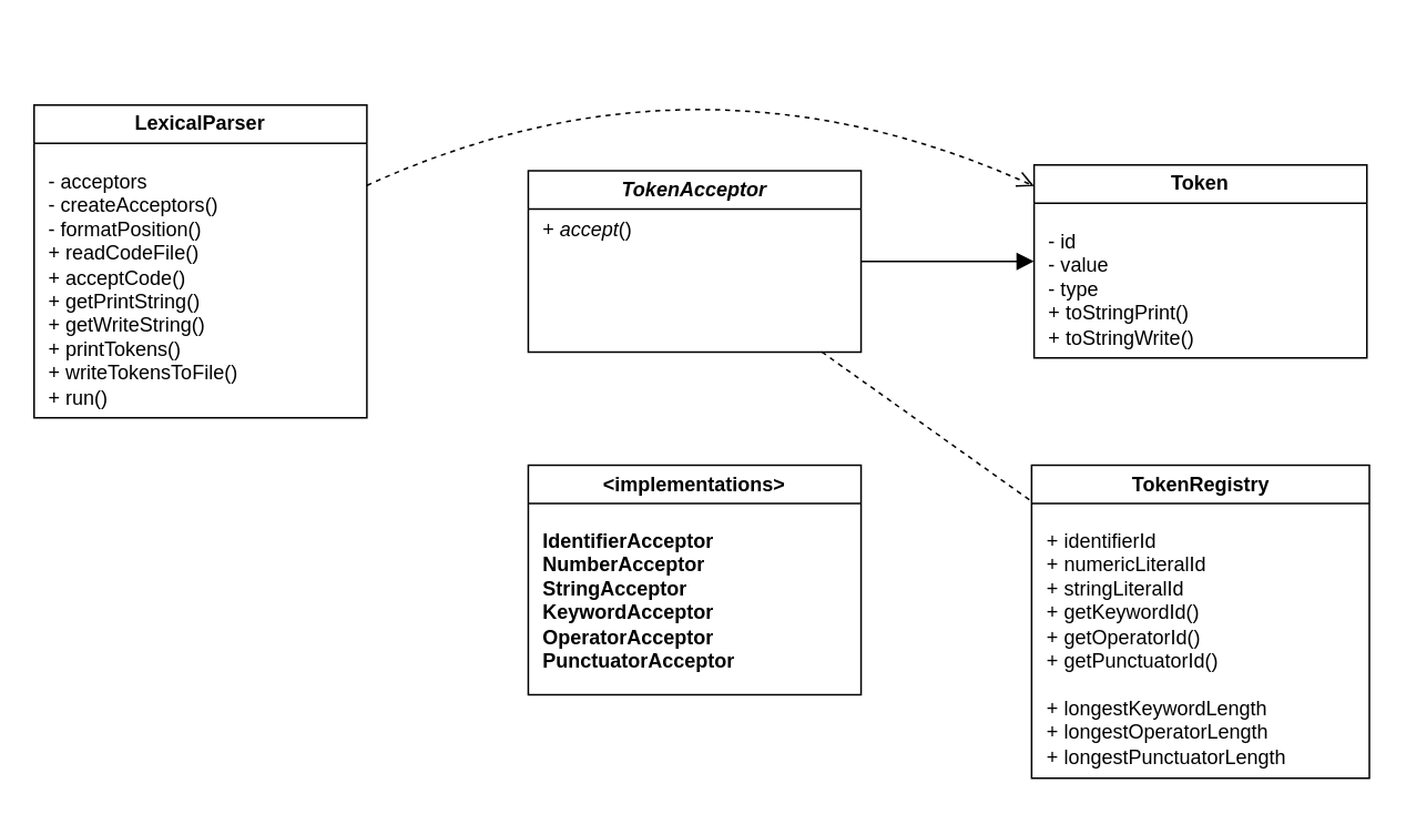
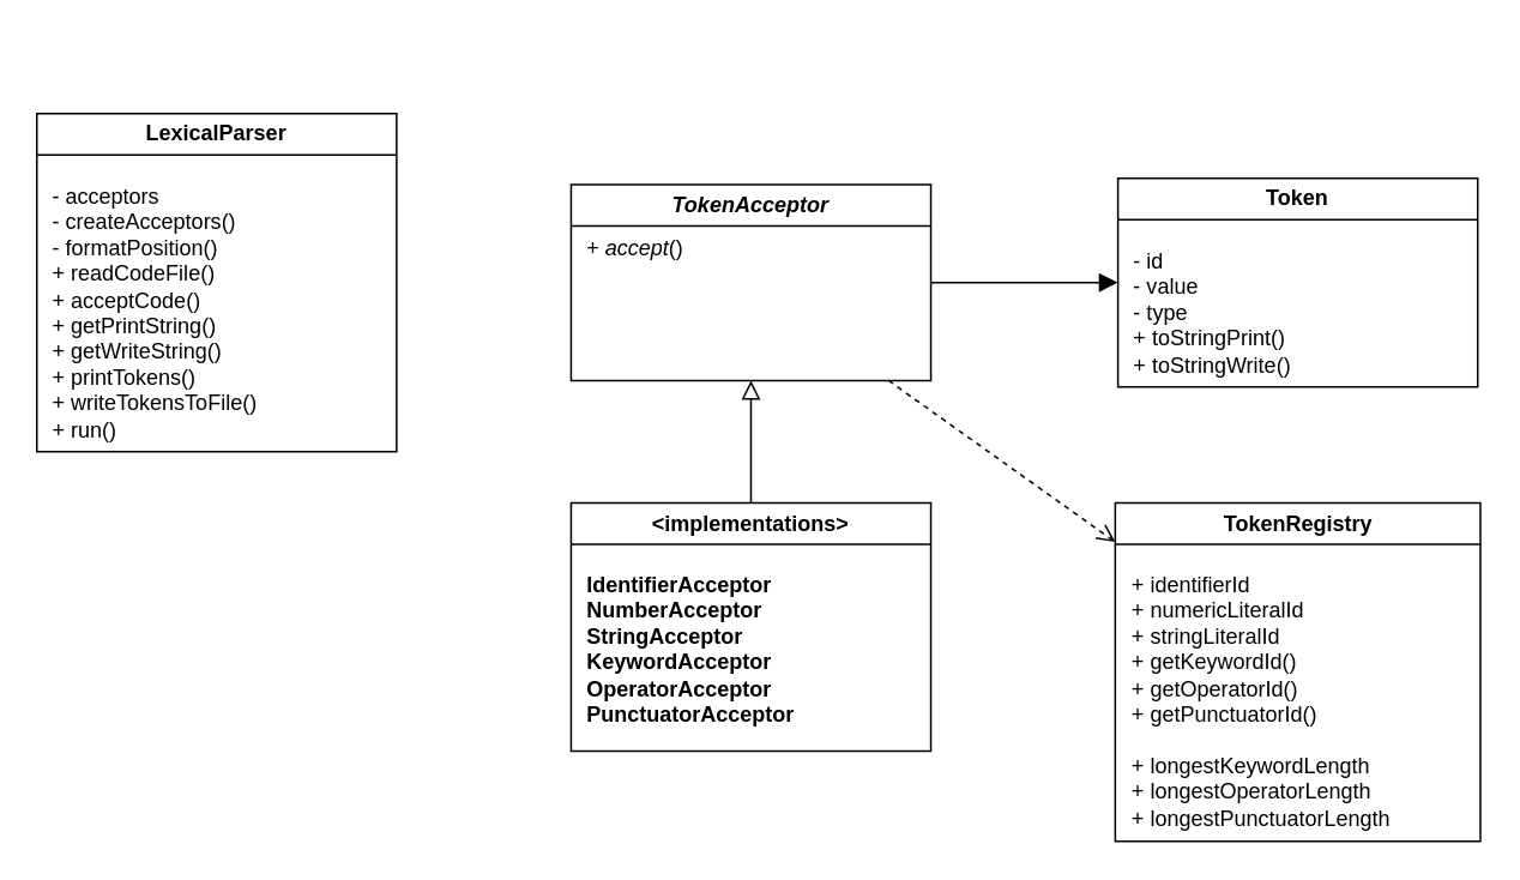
  <mxCell id="0" />
  <mxCell id="1" parent="0" />
  <mxCell id="2" value="Token" style="swimlane;whiteSpace=wrap;html=1;" parent="1" vertex="1"><mxGeometry x="621" y="98.5" width="200" height="116" as="geometry" /></mxCell>
  <mxCell id="3" value="&lt;div style=&quot;font-size: 12px;&quot;&gt;- id&lt;/div&gt;&lt;div style=&quot;font-size: 12px;&quot;&gt;- value&lt;/div&gt;&lt;div style=&quot;font-size: 12px;&quot;&gt;- type&lt;/div&gt;+ toStringPrint()&lt;div style=&quot;font-size: 12px;&quot;&gt;+ toStringWrite()&lt;/div&gt;" style="text;html=1;align=left;verticalAlign=top;resizable=0;points=[];autosize=1;strokeColor=none;fillColor=none;fontSize=12;" parent="2" vertex="1"><mxGeometry x="7" y="32" width="105" height="84" as="geometry" /></mxCell>
- <mxCell id="4" style="edgeStyle=none;curved=1;rounded=0;orthogonalLoop=1;jettySize=auto;html=1;fontSize=12;startSize=8;endSize=8;dashed=1;endArrow=open;endFill=0;" parent="1" source="5" target="2" edge="1"><mxGeometry relative="1" as="geometry"><Array as="points"><mxPoint x="419" y="20" /></Array></mxGeometry></mxCell>
  <mxCell id="5" value="LexicalParser" style="swimlane;whiteSpace=wrap;html=1;" parent="1" vertex="1"><mxGeometry x="20" y="62.5" width="200" height="188" as="geometry" /></mxCell>
  <mxCell id="6" value="&lt;div style=&quot;font-size: 12px;&quot;&gt;&lt;span style=&quot;background-color: initial; font-size: 12px;&quot;&gt;- acceptors&lt;/span&gt;&lt;/div&gt;&lt;div style=&quot;font-size: 12px;&quot;&gt;- createAcceptors()&lt;/div&gt;&lt;div&gt;- formatPosition()&lt;/div&gt;&lt;div style=&quot;font-size: 12px;&quot;&gt;+ readCodeFile()&lt;/div&gt;&lt;div style=&quot;font-size: 12px;&quot;&gt;&lt;span style=&quot;background-color: initial;&quot;&gt;+ acceptCode()&lt;/span&gt;&lt;br&gt;&lt;/div&gt;&lt;div style=&quot;font-size: 12px;&quot;&gt;&lt;span style=&quot;background-color: initial;&quot;&gt;+ getPrintString()&lt;/span&gt;&lt;/div&gt;&lt;div style=&quot;font-size: 12px;&quot;&gt;&lt;span style=&quot;background-color: initial;&quot;&gt;+ getWriteString()&lt;/span&gt;&lt;/div&gt;&lt;div style=&quot;font-size: 12px;&quot;&gt;+ printTokens()&lt;/div&gt;&lt;div style=&quot;font-size: 12px;&quot;&gt;+ writeTokensToFile()&lt;/div&gt;&lt;div style=&quot;font-size: 12px;&quot;&gt;&lt;span style=&quot;background-color: initial;&quot;&gt;+ run(&lt;/span&gt;&lt;span style=&quot;background-color: initial;&quot;&gt;)&lt;/span&gt;&lt;br&gt;&lt;/div&gt;" style="text;html=1;align=left;verticalAlign=top;resizable=0;points=[];autosize=1;strokeColor=none;fillColor=none;fontSize=12;" parent="5" vertex="1"><mxGeometry x="7" y="32" width="132" height="156" as="geometry" /></mxCell>
  <mxCell id="7" value="&lt;i&gt;TokenAcceptor&lt;/i&gt;" style="swimlane;whiteSpace=wrap;html=1;" parent="1" vertex="1"><mxGeometry x="317" y="102" width="200" height="109" as="geometry" /></mxCell>
  <mxCell id="8" value="&lt;div style=&quot;font-size: 12px;&quot;&gt;&lt;span style=&quot;background-color: initial; font-size: 12px;&quot;&gt;+ &lt;/span&gt;&lt;i style=&quot;background-color: initial; font-size: 12px;&quot;&gt;accept&lt;/i&gt;&lt;span style=&quot;background-color: initial; font-size: 12px;&quot;&gt;()&lt;br&gt;&lt;/span&gt;&lt;/div&gt;" style="text;html=1;align=left;verticalAlign=top;resizable=0;points=[];autosize=1;strokeColor=none;fillColor=none;fontSize=12;" parent="7" vertex="1"><mxGeometry x="7" y="22" width="72" height="26" as="geometry" /></mxCell>
+ <mxCell id="9" style="edgeStyle=none;curved=1;rounded=0;orthogonalLoop=1;jettySize=auto;html=1;fontSize=12;startSize=8;endSize=8;endArrow=block;endFill=0;" parent="1" source="10" target="7" edge="1"><mxGeometry relative="1" as="geometry" /></mxCell>
  <mxCell id="10" value="&amp;lt;implementations&amp;gt;" style="swimlane;whiteSpace=wrap;html=1;" parent="1" vertex="1"><mxGeometry x="317" y="279" width="200" height="138" as="geometry" /></mxCell>
  <mxCell id="11" value="&lt;div style=&quot;font-size: 12px;&quot;&gt;&lt;b style=&quot;background-color: initial;&quot;&gt;IdentifierAcceptor&lt;/b&gt;&lt;/div&gt;&lt;div style=&quot;font-size: 12px;&quot;&gt;&lt;b style=&quot;font-size: 12px;&quot;&gt;NumberAcceptor&lt;/b&gt;&lt;/div&gt;&lt;div style=&quot;font-size: 12px;&quot;&gt;&lt;b style=&quot;font-size: 12px;&quot;&gt;StringAcceptor&lt;/b&gt;&lt;/div&gt;&lt;div style=&quot;font-size: 12px;&quot;&gt;&lt;b style=&quot;font-size: 12px;&quot;&gt;KeywordAcceptor&lt;/b&gt;&lt;/div&gt;&lt;div style=&quot;font-size: 12px;&quot;&gt;&lt;b style=&quot;font-size: 12px;&quot;&gt;OperatorAcceptor&lt;/b&gt;&lt;/div&gt;&lt;div style=&quot;font-size: 12px;&quot;&gt;&lt;b style=&quot;font-size: 12px;&quot;&gt;Punctuator&lt;/b&gt;&lt;b style=&quot;background-color: initial; font-size: 12px;&quot;&gt;Acceptor&lt;/b&gt;&lt;/div&gt;" style="text;html=1;align=left;verticalAlign=top;resizable=0;points=[];autosize=1;strokeColor=none;fillColor=none;fontSize=12;" parent="10" vertex="1"><mxGeometry x="7" y="32" width="133" height="98" as="geometry" /></mxCell>
  <mxCell id="12" value="TokenRegistry" style="swimlane;whiteSpace=wrap;html=1;" parent="1" vertex="1"><mxGeometry x="619.5" y="279" width="203" height="188" as="geometry"><mxRectangle x="965" y="268" width="136" height="26" as="alternateBounds" /></mxGeometry></mxCell>
  <mxCell id="13" value="&lt;div&gt;&lt;span style=&quot;background-color: initial;&quot;&gt;+ identifierId&lt;/span&gt;&lt;br&gt;&lt;/div&gt;&lt;div style=&quot;font-size: 12px;&quot;&gt;+ numericLiteralId&lt;/div&gt;&lt;div style=&quot;font-size: 12px;&quot;&gt;+ stringLiteralId&lt;/div&gt;&lt;div style=&quot;font-size: 12px;&quot;&gt;+ getKeywordId()&lt;/div&gt;&lt;div style=&quot;font-size: 12px;&quot;&gt;&lt;span style=&quot;background-color: initial;&quot;&gt;+ getOperator&lt;/span&gt;Id&lt;span style=&quot;background-color: initial;&quot;&gt;(&lt;/span&gt;&lt;span style=&quot;background-color: initial;&quot;&gt;)&lt;/span&gt;&lt;/div&gt;&lt;div style=&quot;font-size: 12px;&quot;&gt;&lt;span style=&quot;background-color: initial;&quot;&gt;+ getPunctuatorId(&lt;/span&gt;&lt;span style=&quot;background-color: initial;&quot;&gt;)&lt;/span&gt;&lt;/div&gt;&lt;div style=&quot;font-size: 12px;&quot;&gt;&lt;span style=&quot;background-color: initial;&quot;&gt;&lt;br&gt;&lt;/span&gt;&lt;/div&gt;&lt;div style=&quot;font-size: 12px;&quot;&gt;&lt;div&gt;+ longestKeywordLength&lt;/div&gt;&lt;div&gt;+ longestOperatorLength&lt;/div&gt;&lt;div&gt;+ longestPunctuatorLength&lt;/div&gt;&lt;/div&gt;" style="text;html=1;align=left;verticalAlign=top;resizable=0;points=[];autosize=1;strokeColor=none;fillColor=none;fontSize=12;" parent="12" vertex="1"><mxGeometry x="7" y="32" width="162" height="156" as="geometry" /></mxCell>
  <mxCell id="14" style="edgeStyle=none;curved=1;rounded=0;orthogonalLoop=1;jettySize=auto;html=1;fontSize=12;startSize=8;endSize=8;endArrow=block;endFill=1;dashed=0;" parent="1" source="7" target="2" edge="1"><mxGeometry relative="1" as="geometry"><mxPoint x="527" y="167" as="sourcePoint" /><mxPoint x="631" y="167" as="targetPoint" /></mxGeometry></mxCell>
- <mxCell id="15" style="edgeStyle=none;curved=1;rounded=0;orthogonalLoop=1;jettySize=auto;html=1;fontSize=12;startSize=8;endSize=8;endArrow=none;endFill=0;dashed=1;" parent="1" source="7" target="12" edge="1"><mxGeometry relative="1" as="geometry"><mxPoint x="527" y="167" as="sourcePoint" /><mxPoint x="631" y="167" as="targetPoint" /></mxGeometry></mxCell>
+ <mxCell id="15" style="edgeStyle=none;curved=1;rounded=0;orthogonalLoop=1;jettySize=auto;html=1;fontSize=12;startSize=8;endSize=8;endArrow=open;endFill=0;dashed=1;" parent="1" source="7" target="12" edge="1"><mxGeometry relative="1" as="geometry"><mxPoint x="527" y="167" as="sourcePoint" /><mxPoint x="631" y="167" as="targetPoint" /></mxGeometry></mxCell>
